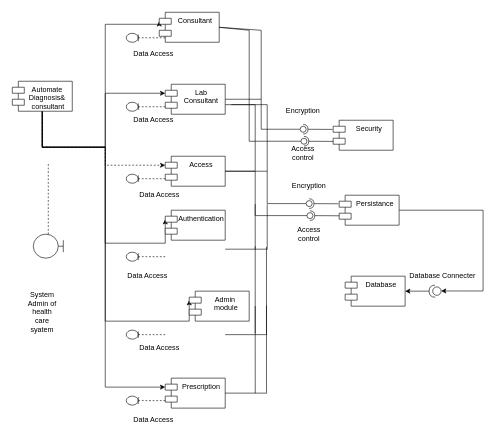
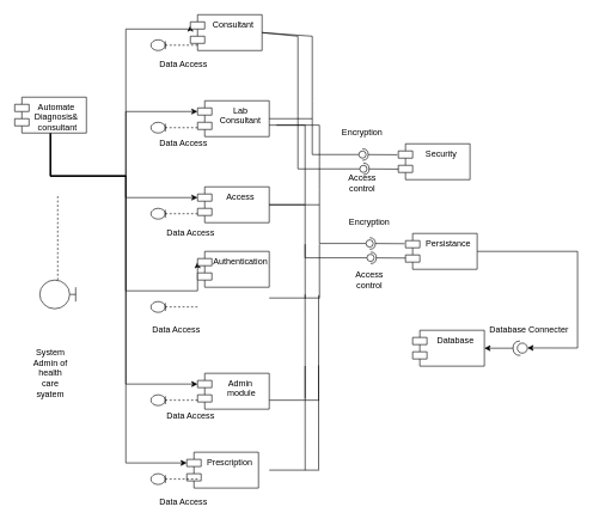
  <mxCell id="0" />
  <mxCell id="1" parent="0" />
  <mxCell id="2" style="edgeStyle=orthogonalEdgeStyle;rounded=0;orthogonalLoop=1;jettySize=auto;html=1;entryX=0;entryY=0;entryDx=0;entryDy=15;entryPerimeter=0;" edge="1" parent="1" source="8" target="11"><mxGeometry relative="1" as="geometry"><mxPoint x="175" y="50" as="targetPoint" /><Array as="points"><mxPoint x="175" y="245" /><mxPoint x="175" y="40" /></Array></mxGeometry></mxCell>
  <mxCell id="3" style="edgeStyle=orthogonalEdgeStyle;rounded=0;orthogonalLoop=1;jettySize=auto;html=1;entryX=0;entryY=0;entryDx=0;entryDy=15;entryPerimeter=0;" edge="1" parent="1" source="8" target="13"><mxGeometry relative="1" as="geometry"><Array as="points"><mxPoint x="175" y="245" /><mxPoint x="175" y="155" /></Array></mxGeometry></mxCell>
- <mxCell id="4" style="edgeStyle=orthogonalEdgeStyle;rounded=0;orthogonalLoop=1;jettySize=auto;html=1;entryX=0;entryY=0;entryDx=0;entryDy=15;entryPerimeter=0;dashed=1;" edge="1" parent="1" source="8" target="15"><mxGeometry relative="1" as="geometry"><Array as="points"><mxPoint x="175" y="245" /><mxPoint x="175" y="275" /></Array></mxGeometry></mxCell>
+ <mxCell id="4" style="edgeStyle=orthogonalEdgeStyle;rounded=0;orthogonalLoop=1;jettySize=auto;html=1;entryX=0;entryY=0;entryDx=0;entryDy=15;entryPerimeter=0;" edge="1" parent="1" source="8" target="15"><mxGeometry relative="1" as="geometry"><Array as="points"><mxPoint x="175" y="245" /><mxPoint x="175" y="275" /></Array></mxGeometry></mxCell>
  <mxCell id="5" style="edgeStyle=orthogonalEdgeStyle;rounded=0;orthogonalLoop=1;jettySize=auto;html=1;entryX=0;entryY=0;entryDx=0;entryDy=15;entryPerimeter=0;" edge="1" parent="1" source="8" target="17"><mxGeometry relative="1" as="geometry"><Array as="points"><mxPoint x="175" y="245" /><mxPoint x="175" y="405" /></Array></mxGeometry></mxCell>
  <mxCell id="6" style="edgeStyle=orthogonalEdgeStyle;rounded=0;orthogonalLoop=1;jettySize=auto;html=1;entryX=0;entryY=0;entryDx=0;entryDy=15;entryPerimeter=0;" edge="1" parent="1" source="8" target="19"><mxGeometry relative="1" as="geometry"><Array as="points"><mxPoint x="175" y="245" /><mxPoint x="175" y="535" /></Array></mxGeometry></mxCell>
  <mxCell id="7" style="edgeStyle=orthogonalEdgeStyle;rounded=0;orthogonalLoop=1;jettySize=auto;html=1;entryX=0;entryY=0;entryDx=0;entryDy=15;entryPerimeter=0;" edge="1" parent="1" source="8" target="21"><mxGeometry relative="1" as="geometry"><Array as="points"><mxPoint x="175" y="245" /><mxPoint x="175" y="645" /></Array></mxGeometry></mxCell>
  <mxCell id="8" value="Automate &#10;Diagnosis&amp; &#10;consultant" style="shape=module;align=left;spacingLeft=20;align=center;verticalAlign=top;" vertex="1" parent="1"><mxGeometry x="20" y="135" width="100" height="50" as="geometry" /></mxCell>
  <mxCell id="9" value="" style="shape=umlLifeline;participant=umlBoundary;perimeter=lifelinePerimeter;whiteSpace=wrap;html=1;container=1;collapsible=0;recursiveResize=0;verticalAlign=top;spacingTop=36;outlineConnect=0;rotation=-180;" vertex="1" parent="1"><mxGeometry x="55" y="270" width="50" height="160" as="geometry" /></mxCell>
  <mxCell id="10" value="System Admin of health care syatem" style="text;html=1;strokeColor=none;fillColor=none;align=center;verticalAlign=middle;whiteSpace=wrap;rounded=0;" vertex="1" parent="1"><mxGeometry x="40" y="505" width="60" height="30" as="geometry" /></mxCell>
  <mxCell id="11" value="Consultant" style="shape=module;align=left;spacingLeft=20;align=center;verticalAlign=top;" vertex="1" parent="1"><mxGeometry x="265" y="20" width="100" height="50" as="geometry" /></mxCell>
  <mxCell id="12" value="" style="shape=umlLifeline;participant=umlEntity;perimeter=lifelinePerimeter;whiteSpace=wrap;html=1;container=1;collapsible=0;recursiveResize=0;verticalAlign=top;spacingTop=36;outlineConnect=0;rotation=-90;size=20;" vertex="1" parent="1"><mxGeometry x="235" y="30" width="15" height="65" as="geometry" /></mxCell>
  <mxCell id="13" value="Lab &#10;Consultant" style="shape=module;align=left;spacingLeft=20;align=center;verticalAlign=top;" vertex="1" parent="1"><mxGeometry x="275" y="140" width="100" height="50" as="geometry" /></mxCell>
  <mxCell id="14" value="" style="shape=umlLifeline;participant=umlEntity;perimeter=lifelinePerimeter;whiteSpace=wrap;html=1;container=1;collapsible=0;recursiveResize=0;verticalAlign=top;spacingTop=36;outlineConnect=0;rotation=-90;size=20;" vertex="1" parent="1"><mxGeometry x="235" y="145" width="15" height="65" as="geometry" /></mxCell>
  <mxCell id="15" value="Access" style="shape=module;align=left;spacingLeft=20;align=center;verticalAlign=top;" vertex="1" parent="1"><mxGeometry x="275" y="260" width="100" height="50" as="geometry" /></mxCell>
  <mxCell id="16" value="" style="shape=umlLifeline;participant=umlEntity;perimeter=lifelinePerimeter;whiteSpace=wrap;html=1;container=1;collapsible=0;recursiveResize=0;verticalAlign=top;spacingTop=36;outlineConnect=0;rotation=-90;size=20;" vertex="1" parent="1"><mxGeometry x="235" y="265" width="15" height="65" as="geometry" /></mxCell>
  <mxCell id="17" value="Authentication" style="shape=module;align=left;spacingLeft=20;align=center;verticalAlign=top;" vertex="1" parent="1"><mxGeometry x="275" y="350" width="100" height="50" as="geometry" /></mxCell>
  <mxCell id="18" value="" style="shape=umlLifeline;participant=umlEntity;perimeter=lifelinePerimeter;whiteSpace=wrap;html=1;container=1;collapsible=0;recursiveResize=0;verticalAlign=top;spacingTop=36;outlineConnect=0;rotation=-90;size=20;" vertex="1" parent="1"><mxGeometry x="235" y="395" width="15" height="65" as="geometry" /></mxCell>
- <mxCell id="19" value="Admin&#10; module" style="shape=module;align=left;spacingLeft=20;align=center;verticalAlign=top;" vertex="1" parent="1"><mxGeometry x="315" y="485" width="100" height="50" as="geometry" /></mxCell>
+ <mxCell id="19" value="Admin&#10; module" style="shape=module;align=left;spacingLeft=20;align=center;verticalAlign=top;" vertex="1" parent="1"><mxGeometry x="275" y="520" width="100" height="50" as="geometry" /></mxCell>
  <mxCell id="20" value="" style="shape=umlLifeline;participant=umlEntity;perimeter=lifelinePerimeter;whiteSpace=wrap;html=1;container=1;collapsible=0;recursiveResize=0;verticalAlign=top;spacingTop=36;outlineConnect=0;rotation=-90;size=20;" vertex="1" parent="1"><mxGeometry x="235" y="525" width="15" height="65" as="geometry" /></mxCell>
- <mxCell id="21" value="Prescription" style="shape=module;align=left;spacingLeft=20;align=center;verticalAlign=top;" vertex="1" parent="1"><mxGeometry x="275" y="630" width="100" height="50" as="geometry" /></mxCell>
+ <mxCell id="21" value="Prescription" style="shape=module;align=left;spacingLeft=20;align=center;verticalAlign=top;" vertex="1" parent="1"><mxGeometry x="260" y="630" width="100" height="50" as="geometry" /></mxCell>
  <mxCell id="22" value="" style="shape=umlLifeline;participant=umlEntity;perimeter=lifelinePerimeter;whiteSpace=wrap;html=1;container=1;collapsible=0;recursiveResize=0;verticalAlign=top;spacingTop=36;outlineConnect=0;rotation=-90;size=20;" vertex="1" parent="1"><mxGeometry x="235" y="635" width="15" height="65" as="geometry" /></mxCell>
  <mxCell id="23" value="Security" style="shape=module;align=left;spacingLeft=20;align=center;verticalAlign=top;" vertex="1" parent="1"><mxGeometry x="555" y="200" width="100" height="50" as="geometry" /></mxCell>
  <mxCell id="24" style="edgeStyle=orthogonalEdgeStyle;rounded=0;orthogonalLoop=1;jettySize=auto;html=1;entryX=0;entryY=0.5;entryDx=0;entryDy=0;entryPerimeter=0;" edge="1" parent="1" source="25" target="56"><mxGeometry relative="1" as="geometry"><Array as="points"><mxPoint x="805" y="350" /><mxPoint x="805" y="485" /></Array></mxGeometry></mxCell>
  <mxCell id="25" value="Persistance" style="shape=module;align=left;spacingLeft=20;align=center;verticalAlign=top;" vertex="1" parent="1"><mxGeometry x="565" y="325" width="100" height="50" as="geometry" /></mxCell>
  <mxCell id="26" value="Database" style="shape=module;align=left;spacingLeft=20;align=center;verticalAlign=top;" vertex="1" parent="1"><mxGeometry x="575" y="460" width="100" height="50" as="geometry" /></mxCell>
  <mxCell id="27" value="" style="rounded=0;orthogonalLoop=1;jettySize=auto;html=1;endArrow=none;endFill=0;sketch=0;sourcePerimeterSpacing=0;targetPerimeterSpacing=0;exitX=1;exitY=0.5;exitDx=0;exitDy=0;" edge="1" target="29" parent="1" source="11"><mxGeometry relative="1" as="geometry"><mxPoint x="485" y="215" as="sourcePoint" /><Array as="points"><mxPoint x="435" y="50" /><mxPoint x="435" y="140" /><mxPoint x="435" y="215" /></Array></mxGeometry></mxCell>
  <mxCell id="28" value="" style="rounded=0;orthogonalLoop=1;jettySize=auto;html=1;endArrow=halfCircle;endFill=0;entryX=0.5;entryY=0.5;endSize=6;strokeWidth=1;sketch=0;exitX=-0.013;exitY=0.306;exitDx=0;exitDy=0;exitPerimeter=0;" edge="1" target="29" parent="1" source="23"><mxGeometry relative="1" as="geometry"><mxPoint x="525" y="215" as="sourcePoint" /></mxGeometry></mxCell>
  <mxCell id="29" value="" style="ellipse;whiteSpace=wrap;html=1;align=center;aspect=fixed;resizable=0;points=[];outlineConnect=0;sketch=0;" vertex="1" parent="1"><mxGeometry x="500" y="210" width="10" height="10" as="geometry" /></mxCell>
  <mxCell id="30" value="" style="rounded=0;orthogonalLoop=1;jettySize=auto;html=1;endArrow=none;endFill=0;sketch=0;sourcePerimeterSpacing=0;targetPerimeterSpacing=0;exitX=1;exitY=0.5;exitDx=0;exitDy=0;" edge="1" parent="1" target="32" source="11"><mxGeometry relative="1" as="geometry"><mxPoint x="376.3" y="70" as="sourcePoint" /><Array as="points"><mxPoint x="415" y="50" /><mxPoint x="415" y="160" /><mxPoint x="415" y="235" /></Array></mxGeometry></mxCell>
  <mxCell id="31" value="" style="rounded=0;orthogonalLoop=1;jettySize=auto;html=1;endArrow=halfCircle;endFill=0;entryX=0.5;entryY=0.5;endSize=6;strokeWidth=1;sketch=0;exitX=-0.013;exitY=0.306;exitDx=0;exitDy=0;exitPerimeter=0;" edge="1" parent="1" target="32"><mxGeometry relative="1" as="geometry"><mxPoint x="555" y="235.3" as="sourcePoint" /></mxGeometry></mxCell>
  <mxCell id="32" value="" style="ellipse;whiteSpace=wrap;html=1;align=center;aspect=fixed;resizable=0;points=[];outlineConnect=0;sketch=0;" vertex="1" parent="1"><mxGeometry x="501.3" y="230" width="10" height="10" as="geometry" /></mxCell>
  <mxCell id="33" value="" style="rounded=0;orthogonalLoop=1;jettySize=auto;html=1;endArrow=none;endFill=0;sketch=0;sourcePerimeterSpacing=0;targetPerimeterSpacing=0;exitX=1;exitY=0.5;exitDx=0;exitDy=0;" edge="1" parent="1" target="35"><mxGeometry relative="1" as="geometry"><mxPoint x="385" y="174" as="sourcePoint" /><Array as="points"><mxPoint x="445" y="174" /><mxPoint x="445" y="264" /><mxPoint x="445" y="339" /></Array></mxGeometry></mxCell>
  <mxCell id="34" value="" style="rounded=0;orthogonalLoop=1;jettySize=auto;html=1;endArrow=halfCircle;endFill=0;entryX=0.5;entryY=0.5;endSize=6;strokeWidth=1;sketch=0;exitX=-0.013;exitY=0.306;exitDx=0;exitDy=0;exitPerimeter=0;" edge="1" parent="1" target="35"><mxGeometry relative="1" as="geometry"><mxPoint x="563.7" y="339.3" as="sourcePoint" /></mxGeometry></mxCell>
  <mxCell id="35" value="" style="ellipse;whiteSpace=wrap;html=1;align=center;aspect=fixed;resizable=0;points=[];outlineConnect=0;sketch=0;" vertex="1" parent="1"><mxGeometry x="510" y="334" width="10" height="10" as="geometry" /></mxCell>
  <mxCell id="36" value="" style="rounded=0;orthogonalLoop=1;jettySize=auto;html=1;endArrow=none;endFill=0;sketch=0;sourcePerimeterSpacing=0;targetPerimeterSpacing=0;" edge="1" parent="1" target="38"><mxGeometry relative="1" as="geometry"><mxPoint x="375" y="174" as="sourcePoint" /><Array as="points"><mxPoint x="425" y="174" /><mxPoint x="425" y="284" /><mxPoint x="425" y="359" /></Array></mxGeometry></mxCell>
  <mxCell id="37" value="" style="rounded=0;orthogonalLoop=1;jettySize=auto;html=1;endArrow=halfCircle;endFill=0;entryX=0.5;entryY=0.5;endSize=6;strokeWidth=1;sketch=0;exitX=-0.013;exitY=0.306;exitDx=0;exitDy=0;exitPerimeter=0;" edge="1" parent="1" target="38"><mxGeometry relative="1" as="geometry"><mxPoint x="565" y="359.3" as="sourcePoint" /></mxGeometry></mxCell>
  <mxCell id="38" value="" style="ellipse;whiteSpace=wrap;html=1;align=center;aspect=fixed;resizable=0;points=[];outlineConnect=0;sketch=0;" vertex="1" parent="1"><mxGeometry x="511.3" y="354" width="10" height="10" as="geometry" /></mxCell>
  <mxCell id="39" value="" style="line;strokeWidth=1;fillColor=none;align=left;verticalAlign=middle;spacingTop=-1;spacingLeft=3;spacingRight=3;rotatable=0;labelPosition=right;points=[];portConstraint=eastwest;" vertex="1" parent="1"><mxGeometry x="375" y="281" width="50" height="8" as="geometry" /></mxCell>
  <mxCell id="40" value="" style="line;strokeWidth=1;fillColor=none;align=left;verticalAlign=middle;spacingTop=-1;spacingLeft=3;spacingRight=3;rotatable=0;labelPosition=right;points=[];portConstraint=eastwest;" vertex="1" parent="1"><mxGeometry x="375" y="281" width="70" height="8" as="geometry" /></mxCell>
  <mxCell id="41" value="" style="line;strokeWidth=1;fillColor=none;align=left;verticalAlign=middle;spacingTop=-1;spacingLeft=3;spacingRight=3;rotatable=0;labelPosition=right;points=[];portConstraint=eastwest;" vertex="1" parent="1"><mxGeometry x="375" y="161" width="60" height="8" as="geometry" /></mxCell>
  <mxCell id="42" value="" style="line;strokeWidth=1;fillColor=none;align=left;verticalAlign=middle;spacingTop=-1;spacingLeft=3;spacingRight=3;rotatable=0;labelPosition=right;points=[];portConstraint=eastwest;" vertex="1" parent="1"><mxGeometry x="375" y="411" width="70" height="8" as="geometry" /></mxCell>
  <mxCell id="43" value="" style="endArrow=none;html=1;rounded=0;exitX=1.001;exitY=0.552;exitDx=0;exitDy=0;exitPerimeter=0;" edge="1" parent="1" source="42"><mxGeometry width="50" height="50" relative="1" as="geometry"><mxPoint x="451.3" y="419" as="sourcePoint" /><mxPoint x="445" y="340" as="targetPoint" /></mxGeometry></mxCell>
  <mxCell id="44" value="" style="endArrow=none;html=1;rounded=0;exitX=1.001;exitY=0.552;exitDx=0;exitDy=0;exitPerimeter=0;" edge="1" parent="1"><mxGeometry width="50" height="50" relative="1" as="geometry"><mxPoint x="425.07" y="415.416" as="sourcePoint" /><mxPoint x="425" y="340" as="targetPoint" /></mxGeometry></mxCell>
  <mxCell id="45" value="" style="endArrow=none;html=1;rounded=0;exitX=1.001;exitY=0.552;exitDx=0;exitDy=0;exitPerimeter=0;" edge="1" parent="1"><mxGeometry width="50" height="50" relative="1" as="geometry"><mxPoint x="425.07" y="555.416" as="sourcePoint" /><mxPoint x="425" y="410" as="targetPoint" /></mxGeometry></mxCell>
  <mxCell id="46" value="" style="endArrow=none;html=1;rounded=0;exitX=1.001;exitY=0.552;exitDx=0;exitDy=0;exitPerimeter=0;" edge="1" parent="1"><mxGeometry width="50" height="50" relative="1" as="geometry"><mxPoint x="443.89" y="556.416" as="sourcePoint" /><mxPoint x="443.82" y="411" as="targetPoint" /></mxGeometry></mxCell>
  <mxCell id="47" value="" style="line;strokeWidth=1;fillColor=none;align=left;verticalAlign=middle;spacingTop=-1;spacingLeft=3;spacingRight=3;rotatable=0;labelPosition=right;points=[];portConstraint=eastwest;" vertex="1" parent="1"><mxGeometry x="375" y="553.5" width="70" height="8" as="geometry" /></mxCell>
  <mxCell id="48" value="" style="line;strokeWidth=1;fillColor=none;align=left;verticalAlign=middle;spacingTop=-1;spacingLeft=3;spacingRight=3;rotatable=0;labelPosition=right;points=[];portConstraint=eastwest;" vertex="1" parent="1"><mxGeometry x="375" y="651.75" width="70" height="6.5" as="geometry" /></mxCell>
  <mxCell id="49" value="" style="endArrow=none;html=1;rounded=0;exitX=1.001;exitY=0.552;exitDx=0;exitDy=0;exitPerimeter=0;" edge="1" parent="1"><mxGeometry width="50" height="50" relative="1" as="geometry"><mxPoint x="425.07" y="655.246" as="sourcePoint" /><mxPoint x="425" y="509.83" as="targetPoint" /></mxGeometry></mxCell>
  <mxCell id="50" value="" style="endArrow=none;html=1;rounded=0;exitX=1.001;exitY=0.552;exitDx=0;exitDy=0;exitPerimeter=0;" edge="1" parent="1"><mxGeometry width="50" height="50" relative="1" as="geometry"><mxPoint x="443.89" y="654.246" as="sourcePoint" /><mxPoint x="443.82" y="508.83" as="targetPoint" /></mxGeometry></mxCell>
  <mxCell id="51" value="Encryption" style="text;html=1;strokeColor=none;fillColor=none;align=center;verticalAlign=middle;whiteSpace=wrap;rounded=0;" vertex="1" parent="1"><mxGeometry x="475" y="170" width="60" height="30" as="geometry" /></mxCell>
  <mxCell id="52" value="Access control" style="text;html=1;strokeColor=none;fillColor=none;align=center;verticalAlign=middle;whiteSpace=wrap;rounded=0;" vertex="1" parent="1"><mxGeometry x="475" y="240" width="60" height="30" as="geometry" /></mxCell>
  <mxCell id="53" value="Access control" style="text;html=1;strokeColor=none;fillColor=none;align=center;verticalAlign=middle;whiteSpace=wrap;rounded=0;" vertex="1" parent="1"><mxGeometry x="485" y="374.5" width="60" height="30" as="geometry" /></mxCell>
  <mxCell id="54" value="Encryption" style="text;html=1;strokeColor=none;fillColor=none;align=center;verticalAlign=middle;whiteSpace=wrap;rounded=0;" vertex="1" parent="1"><mxGeometry x="485" y="295" width="60" height="30" as="geometry" /></mxCell>
  <mxCell id="55" style="edgeStyle=orthogonalEdgeStyle;rounded=0;orthogonalLoop=1;jettySize=auto;html=1;" edge="1" parent="1" source="56" target="26"><mxGeometry relative="1" as="geometry" /></mxCell>
  <mxCell id="56" value="" style="shape=providedRequiredInterface;html=1;verticalLabelPosition=bottom;sketch=0;rotation=-182;" vertex="1" parent="1"><mxGeometry x="715" y="475" width="20" height="20" as="geometry" /></mxCell>
  <mxCell id="57" value="Database Connecter" style="text;html=1;align=center;verticalAlign=middle;resizable=0;points=[];autosize=1;strokeColor=none;fillColor=none;" vertex="1" parent="1"><mxGeometry x="672" y="450" width="130" height="20" as="geometry" /></mxCell>
  <mxCell id="58" value="Data Access" style="text;html=1;align=center;verticalAlign=middle;resizable=0;points=[];autosize=1;strokeColor=none;fillColor=none;" vertex="1" parent="1"><mxGeometry x="215" y="80" width="80" height="20" as="geometry" /></mxCell>
  <mxCell id="59" value="Data Access" style="text;html=1;align=center;verticalAlign=middle;resizable=0;points=[];autosize=1;strokeColor=none;fillColor=none;" vertex="1" parent="1"><mxGeometry x="215" y="190" width="80" height="20" as="geometry" /></mxCell>
  <mxCell id="60" value="Data Access" style="text;html=1;align=center;verticalAlign=middle;resizable=0;points=[];autosize=1;strokeColor=none;fillColor=none;" vertex="1" parent="1"><mxGeometry x="225" y="314" width="80" height="20" as="geometry" /></mxCell>
  <mxCell id="61" value="Data Access" style="text;html=1;align=center;verticalAlign=middle;resizable=0;points=[];autosize=1;strokeColor=none;fillColor=none;" vertex="1" parent="1"><mxGeometry x="205" y="450" width="80" height="20" as="geometry" /></mxCell>
  <mxCell id="62" value="Data Access" style="text;html=1;align=center;verticalAlign=middle;resizable=0;points=[];autosize=1;strokeColor=none;fillColor=none;" vertex="1" parent="1"><mxGeometry x="215" y="690" width="80" height="20" as="geometry" /></mxCell>
  <mxCell id="63" value="Data Access" style="text;html=1;align=center;verticalAlign=middle;resizable=0;points=[];autosize=1;strokeColor=none;fillColor=none;" vertex="1" parent="1"><mxGeometry x="225" y="570" width="80" height="20" as="geometry" /></mxCell>
